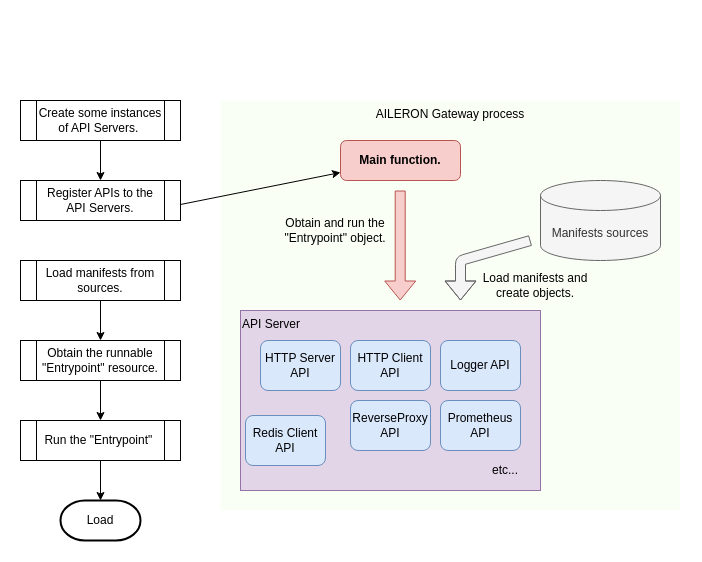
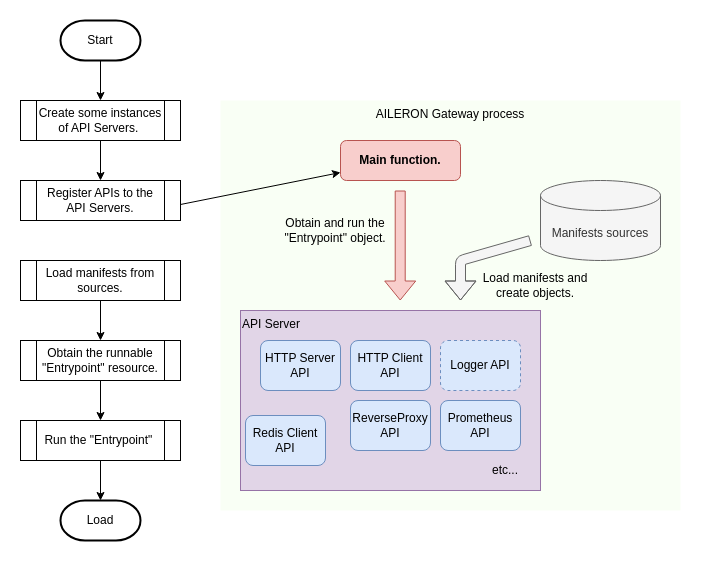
  <mxCell id="0" />
  <mxCell id="1" parent="0" />
  <mxCell id="2" value="AILERON Gateway process" style="rounded=0;whiteSpace=wrap;html=1;horizontal=1;align=center;verticalAlign=top;fillStyle=auto;comic=0;fillColor=#F9FFF5;strokeColor=none;" vertex="1" parent="1"><mxGeometry x="220" y="100" width="460" height="410" as="geometry" /></mxCell>
  <mxCell id="3" value="API Server" style="rounded=0;whiteSpace=wrap;html=1;fillColor=#e1d5e7;strokeColor=#9673a6;align=left;verticalAlign=top;" vertex="1" parent="1"><mxGeometry x="240" y="310" width="300" height="180" as="geometry" /></mxCell>
  <mxCell id="4" value="HTTP Server&lt;br&gt;API" style="rounded=1;whiteSpace=wrap;html=1;fillColor=#dae8fc;strokeColor=#6c8ebf;" parent="1" vertex="1"><mxGeometry x="260" y="340" width="80" height="50" as="geometry" /></mxCell>
+ <mxCell id="5" style="edgeStyle=none;html=1;exitX=0.5;exitY=1;exitDx=0;exitDy=0;exitPerimeter=0;entryX=0.5;entryY=0;entryDx=0;entryDy=0;" edge="1" parent="1" source="6" target="9"><mxGeometry relative="1" as="geometry" /></mxCell>
+ <mxCell id="6" value="Start" style="strokeWidth=2;html=1;shape=mxgraph.flowchart.terminator;whiteSpace=wrap;" vertex="1" parent="1"><mxGeometry x="60" y="20" width="80" height="40" as="geometry" /></mxCell>
  <mxCell id="7" value="Load" style="strokeWidth=2;html=1;shape=mxgraph.flowchart.terminator;whiteSpace=wrap;" vertex="1" parent="1"><mxGeometry x="60" y="500" width="80" height="40" as="geometry" /></mxCell>
  <mxCell id="8" style="edgeStyle=none;html=1;exitX=0.5;exitY=1;exitDx=0;exitDy=0;entryX=0.5;entryY=0;entryDx=0;entryDy=0;" edge="1" parent="1" source="9" target="11"><mxGeometry relative="1" as="geometry" /></mxCell>
  <mxCell id="9" value="Create some instances of API Servers.&amp;nbsp;" style="shape=process;whiteSpace=wrap;html=1;backgroundOutline=1;" vertex="1" parent="1"><mxGeometry x="20" y="100" width="160" height="40" as="geometry" /></mxCell>
  <mxCell id="10" style="edgeStyle=none;html=1;exitX=0.5;exitY=1;exitDx=0;exitDy=0;" edge="1" parent="1" source="11" target="27"><mxGeometry relative="1" as="geometry" /></mxCell>
  <mxCell id="11" value="Register APIs to the API Servers." style="shape=process;whiteSpace=wrap;html=1;backgroundOutline=1;" vertex="1" parent="1"><mxGeometry x="20" y="180" width="160" height="40" as="geometry" /></mxCell>
  <mxCell id="12" style="edgeStyle=none;html=1;exitX=0.5;exitY=1;exitDx=0;exitDy=0;entryX=0.5;entryY=0;entryDx=0;entryDy=0;" edge="1" parent="1" source="13" target="15"><mxGeometry relative="1" as="geometry" /></mxCell>
  <mxCell id="13" value="Load manifests from sources." style="shape=process;whiteSpace=wrap;html=1;backgroundOutline=1;" vertex="1" parent="1"><mxGeometry x="20" y="260" width="160" height="40" as="geometry" /></mxCell>
  <mxCell id="14" style="edgeStyle=none;html=1;exitX=0.5;exitY=1;exitDx=0;exitDy=0;entryX=0.5;entryY=0;entryDx=0;entryDy=0;" edge="1" parent="1" source="15" target="17"><mxGeometry relative="1" as="geometry" /></mxCell>
  <mxCell id="15" value="Obtain the runnable &quot;Entrypoint&quot; resource." style="shape=process;whiteSpace=wrap;html=1;backgroundOutline=1;" vertex="1" parent="1"><mxGeometry x="20" y="340" width="160" height="40" as="geometry" /></mxCell>
  <mxCell id="16" style="edgeStyle=none;html=1;exitX=0.5;exitY=1;exitDx=0;exitDy=0;entryX=0.5;entryY=0;entryDx=0;entryDy=0;entryPerimeter=0;" edge="1" parent="1" source="17" target="7"><mxGeometry relative="1" as="geometry" /></mxCell>
  <mxCell id="17" value="Run the &quot;Entrypoint&quot;&amp;nbsp;" style="shape=process;whiteSpace=wrap;html=1;backgroundOutline=1;" vertex="1" parent="1"><mxGeometry x="20" y="420" width="160" height="40" as="geometry" /></mxCell>
  <mxCell id="18" value="HTTP Client&lt;br&gt;API" style="rounded=1;whiteSpace=wrap;html=1;fillColor=#dae8fc;strokeColor=#6c8ebf;" vertex="1" parent="1"><mxGeometry x="350" y="340" width="80" height="50" as="geometry" /></mxCell>
- <mxCell id="19" value="Logger API" style="rounded=1;whiteSpace=wrap;html=1;fillColor=#dae8fc;strokeColor=#6c8ebf;" vertex="1" parent="1"><mxGeometry x="440" y="340" width="80" height="50" as="geometry" /></mxCell>
+ <mxCell id="19" value="Logger API" style="rounded=1;whiteSpace=wrap;html=1;fillColor=#dae8fc;strokeColor=#6c8ebf;dashed=1;" vertex="1" parent="1"><mxGeometry x="440" y="340" width="80" height="50" as="geometry" /></mxCell>
  <mxCell id="20" value="Redis Client&lt;br&gt;API" style="rounded=1;whiteSpace=wrap;html=1;fillColor=#dae8fc;strokeColor=#6c8ebf;" vertex="1" parent="1"><mxGeometry x="245" y="415" width="80" height="50" as="geometry" /></mxCell>
  <mxCell id="21" value="ReverseProxy&lt;br&gt;API" style="rounded=1;whiteSpace=wrap;html=1;fillColor=#dae8fc;strokeColor=#6c8ebf;" vertex="1" parent="1"><mxGeometry x="350" y="400" width="80" height="50" as="geometry" /></mxCell>
  <mxCell id="22" value="Prometheus&lt;br&gt;API" style="rounded=1;whiteSpace=wrap;html=1;fillColor=#dae8fc;strokeColor=#6c8ebf;" vertex="1" parent="1"><mxGeometry x="440" y="400" width="80" height="50" as="geometry" /></mxCell>
  <mxCell id="23" value="etc..." style="text;html=1;strokeColor=none;fillColor=none;align=center;verticalAlign=middle;whiteSpace=wrap;rounded=0;" vertex="1" parent="1"><mxGeometry x="475" y="460" width="60" height="20" as="geometry" /></mxCell>
  <mxCell id="24" value="Manifests sources" style="shape=cylinder3;whiteSpace=wrap;html=1;boundedLbl=1;backgroundOutline=1;size=15;fillColor=#f5f5f5;fontColor=#333333;strokeColor=#666666;" vertex="1" parent="1"><mxGeometry x="540" y="180" width="120" height="80" as="geometry" /></mxCell>
  <mxCell id="25" value="" style="shape=flexArrow;endArrow=classic;html=1;fillColor=#f5f5f5;strokeColor=#666666;" edge="1" parent="1"><mxGeometry width="50" height="50" relative="1" as="geometry"><mxPoint x="530" y="240" as="sourcePoint" /><mxPoint x="460" y="300" as="targetPoint" /><Array as="points"><mxPoint x="460" y="260" /></Array></mxGeometry></mxCell>
  <mxCell id="26" value="Load manifests and create objects." style="text;html=1;strokeColor=none;fillColor=none;align=center;verticalAlign=middle;whiteSpace=wrap;rounded=0;" vertex="1" parent="1"><mxGeometry x="480" y="260" width="110" height="50" as="geometry" /></mxCell>
  <mxCell id="27" value="Main function." style="rounded=1;whiteSpace=wrap;html=1;fillColor=#f8cecc;strokeColor=#b85450;fontStyle=1" vertex="1" parent="1"><mxGeometry x="340" y="140" width="120" height="40" as="geometry" /></mxCell>
  <mxCell id="28" value="" style="shape=flexArrow;endArrow=classic;html=1;fillColor=#f8cecc;strokeColor=#b85450;" edge="1" parent="1"><mxGeometry width="50" height="50" relative="1" as="geometry"><mxPoint x="399.71" y="190" as="sourcePoint" /><mxPoint x="399.71" y="300" as="targetPoint" /></mxGeometry></mxCell>
  <mxCell id="29" value="Obtain and run the &quot;Entrypoint&quot; object." style="text;html=1;strokeColor=none;fillColor=none;align=center;verticalAlign=middle;whiteSpace=wrap;rounded=0;" vertex="1" parent="1"><mxGeometry x="280" y="210" width="110" height="40" as="geometry" /></mxCell>
